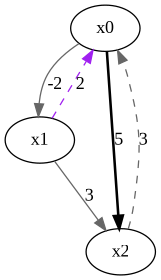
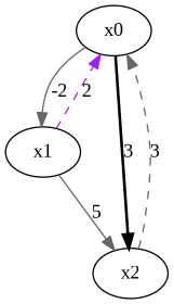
  digraph {
    fontname="Liberation Serif"
    node [fontname="Liberation Serif"]
    edge [color=gray40 fontname="Liberation Serif" style=solid]
    x0
    x1
    x2
    x0 -> x1 [label=-2]
-   x0 -> x2 [color=black label=5 style=bold]
+   x0 -> x2 [color=black label=3 style=bold]
    x1 -> x0 [color=purple label=2 style=dashed]
-   x1 -> x2 [label=3]
+   x1 -> x2 [label=5]
    x2 -> x0 [label=3 style=dashed]
  }
